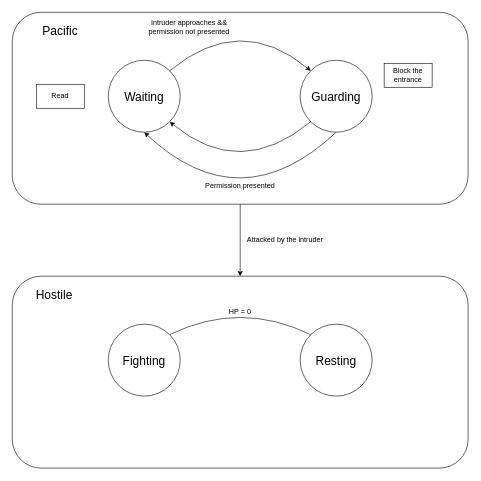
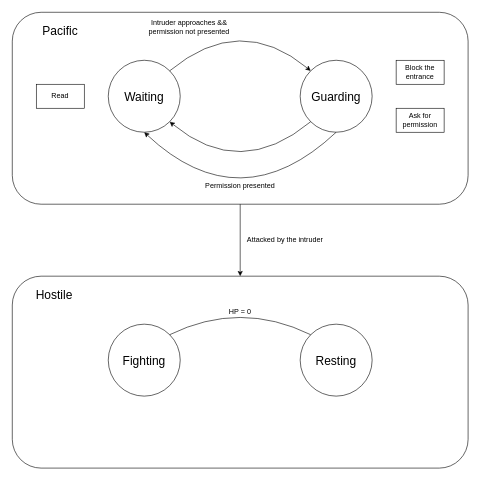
  <mxCell id="0" />
  <mxCell id="1" parent="0" />
  <mxCell id="2" value="" style="rounded=1;whiteSpace=wrap;html=1;" vertex="1" parent="1"><mxGeometry x="20" y="460" width="760" height="320" as="geometry" /></mxCell>
  <mxCell id="3" value="" style="rounded=1;whiteSpace=wrap;html=1;" vertex="1" parent="1"><mxGeometry x="20" y="20" width="760" height="320" as="geometry" /></mxCell>
  <mxCell id="4" value="&lt;font style=&quot;font-size: 20px&quot;&gt;Waiting&lt;/font&gt;" style="ellipse;whiteSpace=wrap;html=1;aspect=fixed;" vertex="1" parent="1"><mxGeometry x="180" y="100" width="120" height="120" as="geometry" /></mxCell>
  <mxCell id="5" value="Read" style="rounded=0;whiteSpace=wrap;html=1;" vertex="1" parent="1"><mxGeometry y="140" width="80" height="40" as="geometry" x="60" /></mxCell>
  <mxCell id="6" value="&lt;font style=&quot;font-size: 20px&quot;&gt;Guarding&lt;/font&gt;" style="ellipse;whiteSpace=wrap;html=1;aspect=fixed;" vertex="1" parent="1"><mxGeometry x="500" y="100" width="120" height="120" as="geometry" /></mxCell>
  <mxCell id="7" value="" style="endArrow=classic;html=1;exitX=1;exitY=0;exitDx=0;exitDy=0;entryX=0;entryY=0;entryDx=0;entryDy=0;curved=1;" edge="1" parent="1" source="4" target="6"><mxGeometry width="50" height="50" relative="1" as="geometry"><mxPoint x="400" y="290" as="sourcePoint" /><mxPoint x="510" y="300" as="targetPoint" /><Array as="points"><mxPoint x="400" y="20" /></Array></mxGeometry></mxCell>
  <mxCell id="8" value="Intruder approaches &amp;amp;&amp;amp; permission not presented" style="text;html=1;strokeColor=none;fillColor=none;align=center;verticalAlign=middle;whiteSpace=wrap;rounded=0;" vertex="1" parent="1"><mxGeometry x="240" y="30" width="150" height="30" as="geometry" /></mxCell>
  <mxCell id="9" value="" style="endArrow=classic;html=1;exitX=0;exitY=1;exitDx=0;exitDy=0;entryX=1;entryY=1;entryDx=0;entryDy=0;curved=1;" edge="1" parent="1" source="6" target="4"><mxGeometry width="50" height="50" relative="1" as="geometry"><mxPoint x="460" y="340" as="sourcePoint" /><mxPoint x="510" y="290" as="targetPoint" /><Array as="points"><mxPoint x="400" y="300" /></Array></mxGeometry></mxCell>
- <mxCell id="10" value="Block the&lt;br&gt;entrance" style="rounded=0;whiteSpace=wrap;html=1;" vertex="1" parent="1"><mxGeometry x="640" y="105" width="80" height="40" as="geometry" /></mxCell>
+ <mxCell id="10" value="Block the&lt;br&gt;entrance" style="rounded=0;whiteSpace=wrap;html=1;" vertex="1" parent="1"><mxGeometry x="660" y="100" width="80" height="40" as="geometry" /></mxCell>
+ <mxCell id="11" value="Ask for&lt;br&gt;permission" style="rounded=0;whiteSpace=wrap;html=1;" vertex="1" parent="1"><mxGeometry x="660" y="180" width="80" height="40" as="geometry" /></mxCell>
  <mxCell id="12" value="&lt;font style=&quot;font-size: 20px&quot;&gt;Resting&lt;/font&gt;" style="ellipse;whiteSpace=wrap;html=1;aspect=fixed;" vertex="1" parent="1"><mxGeometry x="500" y="540" width="120" height="120" as="geometry" /></mxCell>
  <mxCell id="13" value="&lt;font style=&quot;font-size: 20px&quot;&gt;Pacific&lt;/font&gt;" style="text;html=1;strokeColor=none;fillColor=none;align=center;verticalAlign=middle;whiteSpace=wrap;rounded=0;" vertex="1" parent="1"><mxGeometry x="80" y="40" width="40" height="20" as="geometry" /></mxCell>
  <mxCell id="14" value="" style="endArrow=classic;html=1;exitX=0.5;exitY=1;exitDx=0;exitDy=0;entryX=0.5;entryY=1;entryDx=0;entryDy=0;curved=1;" edge="1" parent="1" source="6" target="4"><mxGeometry width="50" height="50" relative="1" as="geometry"><mxPoint x="460" y="310" as="sourcePoint" /><mxPoint x="437.426" y="317.574" as="targetPoint" /><Array as="points"><mxPoint x="400" y="370" /></Array></mxGeometry></mxCell>
  <mxCell id="15" value="Permission presented" style="text;html=1;strokeColor=none;fillColor=none;align=center;verticalAlign=middle;whiteSpace=wrap;rounded=0;rotation=0;" vertex="1" parent="1"><mxGeometry x="325" y="300" width="150" height="20" as="geometry" /></mxCell>
  <mxCell id="16" value="Attacked by the intruder" style="text;html=1;strokeColor=none;fillColor=none;align=center;verticalAlign=middle;whiteSpace=wrap;rounded=0;rotation=0;" vertex="1" parent="1"><mxGeometry x="400" y="390" width="150" height="20" as="geometry" /></mxCell>
  <mxCell id="17" value="" style="endArrow=classic;html=1;exitX=0.5;exitY=1;exitDx=0;exitDy=0;entryX=0.5;entryY=0;entryDx=0;entryDy=0;" edge="1" parent="1" source="3" target="2"><mxGeometry width="50" height="50" relative="1" as="geometry"><mxPoint x="460" y="330" as="sourcePoint" /><mxPoint x="510" y="280" as="targetPoint" /></mxGeometry></mxCell>
  <mxCell id="18" value="&lt;font style=&quot;font-size: 20px&quot;&gt;Hostile&lt;/font&gt;" style="text;html=1;strokeColor=none;fillColor=none;align=center;verticalAlign=middle;whiteSpace=wrap;rounded=0;" vertex="1" parent="1"><mxGeometry x="70" y="480" width="40" height="20" as="geometry" /></mxCell>
  <mxCell id="19" value="&lt;font style=&quot;font-size: 20px&quot;&gt;Fighting&lt;/font&gt;" style="ellipse;whiteSpace=wrap;html=1;aspect=fixed;" vertex="1" parent="1"><mxGeometry x="180" y="540" width="120" height="120" as="geometry" /></mxCell>
  <mxCell id="20" value="" style="endArrow=none;html=1;exitX=1;exitY=0;exitDx=0;exitDy=0;entryX=0;entryY=0;entryDx=0;entryDy=0;curved=1;" edge="1" parent="1" source="19" target="12"><mxGeometry width="50" height="50" relative="1" as="geometry"><mxPoint x="460" y="490" as="sourcePoint" /><mxPoint x="510" y="440" as="targetPoint" /><Array as="points"><mxPoint x="400" y="500" /></Array></mxGeometry></mxCell>
  <mxCell id="21" value="HP = 0" style="text;html=1;strokeColor=none;fillColor=none;align=center;verticalAlign=middle;whiteSpace=wrap;rounded=0;rotation=0;" vertex="1" parent="1"><mxGeometry x="325" y="510" width="150" height="20" as="geometry" /></mxCell>
